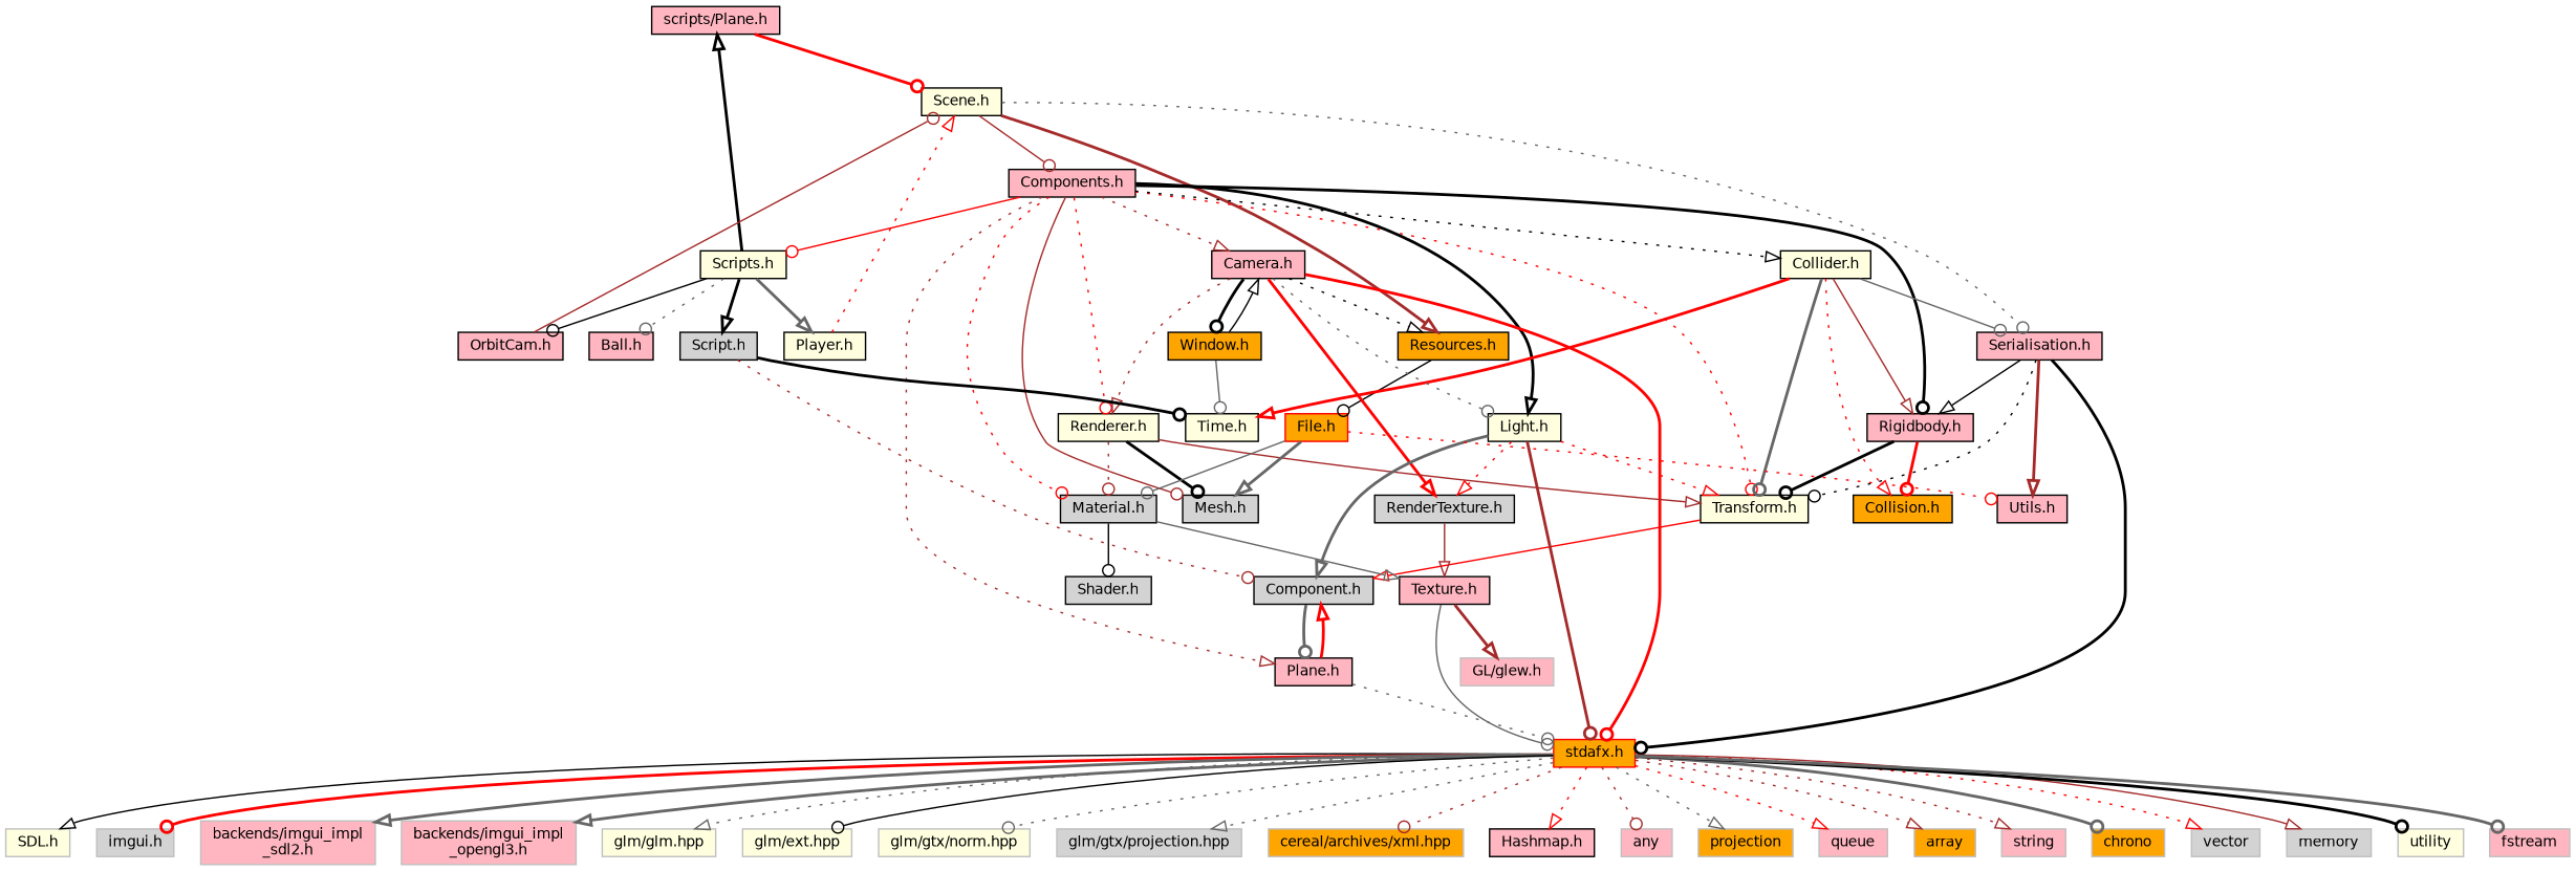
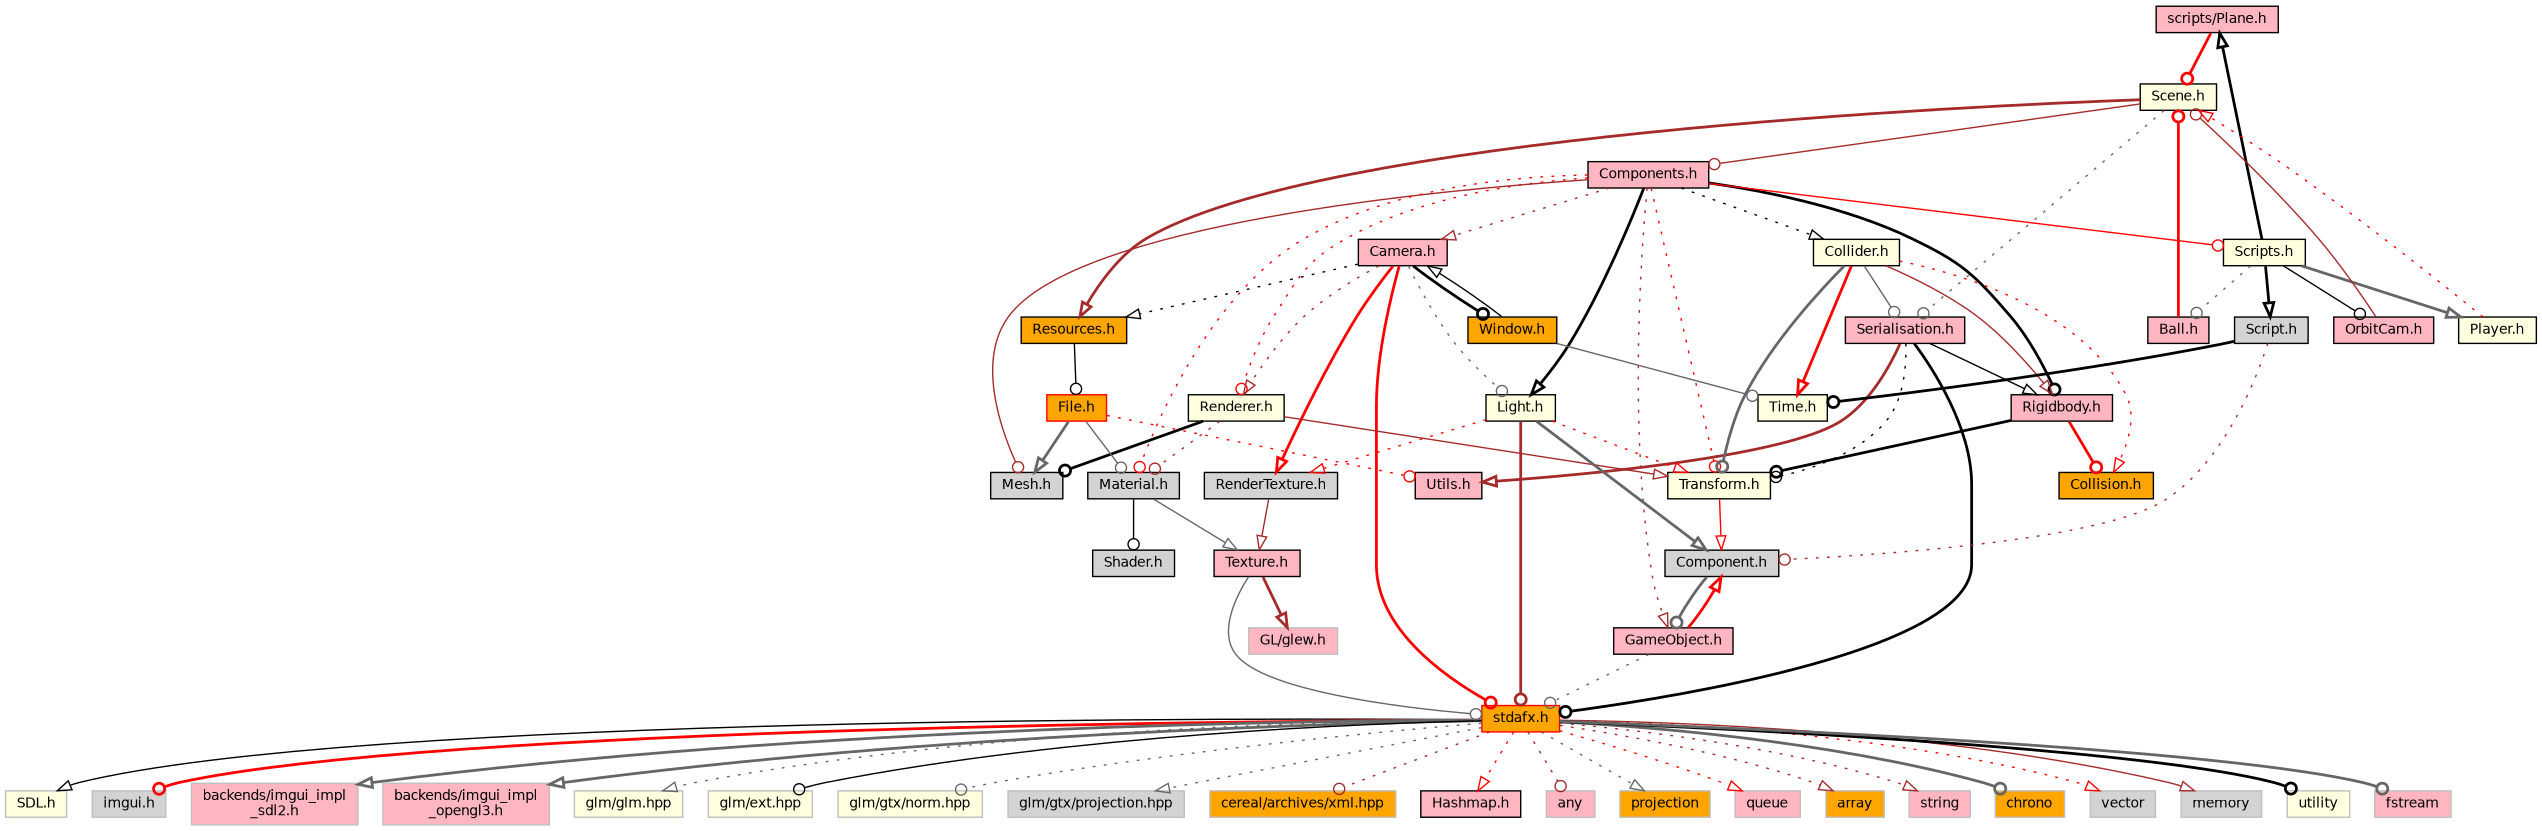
  digraph {
    node [color=black fillcolor=lightpink fontname=Helvetica fontsize=10 shape=record style=filled]
    edge [arrowhead=odot color=gray40 fontname=Helvetica fontsize=10 labelfontname=Helvetica labelfontsize=10 style=bold]
    n1 [fontcolor=black height=0.2 label="scripts/Plane.h" width=0.4]
    n2 [fillcolor=lightyellow height=0.2 label="Scene.h" width=0.4]
    n3 [height=0.2 label="Components.h" width=0.4]
    n4 [height=0.2 label="Serialisation.h" width=0.4]
    n5 [fillcolor=orange height=0.2 label="Resources.h" width=0.4]
    n6 [fillcolor=lightyellow height=0.2 label="Transform.h" width=0.4]
-   n7 [height=0.2 label="Plane.h" width=0.4]
+   n7 [height=0.2 label="GameObject.h" width=0.4]
    n8 [height=0.2 label="Rigidbody.h" width=0.4]
    n9 [fillcolor=lightyellow height=0.2 label="Collider.h" width=0.4]
    n10 [height=0.2 label="Camera.h" width=0.4]
    n11 [fillcolor=lightyellow height=0.2 label="Renderer.h" width=0.4]
    n12 [fillcolor=lightgrey height=0.2 label="Mesh.h" width=0.4]
    n13 [fillcolor=lightgrey height=0.2 label="Material.h" width=0.4]
    n14 [fillcolor=lightyellow height=0.2 label="Light.h" width=0.4]
    n15 [fillcolor=lightyellow height=0.2 label="Scripts.h" width=0.4]
    n16 [color=red fillcolor=orange height=0.2 label="stdafx.h" width=0.4]
    n17 [height=0.2 label="Utils.h" width=0.4]
    n18 [color=red fillcolor=orange height=0.2 label="File.h" width=0.4]
    n19 [fillcolor=lightgrey height=0.2 label="Component.h" width=0.4]
    n20 [fillcolor=orange height=0.2 label="Collision.h" width=0.4]
    n21 [fillcolor=lightyellow height=0.2 label="Time.h" width=0.4]
    n22 [fillcolor=lightgrey height=0.2 label="RenderTexture.h" width=0.4]
    n23 [fillcolor=orange height=0.2 label="Window.h" width=0.4]
    n24 [height=0.2 label="Texture.h" width=0.4]
    n25 [fillcolor=lightgrey height=0.2 label="Shader.h" width=0.4]
    n26 [fillcolor=lightgrey height=0.2 label="Script.h" width=0.4]
    n27 [height=0.2 label="Ball.h" width=0.4]
    n28 [height=0.2 label="OrbitCam.h" width=0.4]
    n29 [fillcolor=lightyellow height=0.2 label="Player.h" width=0.4]
    n30 [color=grey75 fillcolor=lightyellow height=0.2 label="SDL.h" width=0.4]
    n31 [color=grey75 fillcolor=lightgrey height=0.2 label="imgui.h" width=0.4]
    n32 [color=grey75 height=0.2 label="backends/imgui_impl\l_sdl2.h" width=0.4]
    n33 [color=grey75 height=0.2 label="backends/imgui_impl\l_opengl3.h" width=0.4]
    n34 [color=grey75 fillcolor=lightyellow height=0.2 label="glm/glm.hpp" width=0.4]
    n35 [color=grey75 fillcolor=lightyellow height=0.2 label="glm/ext.hpp" width=0.4]
    n36 [color=grey75 fillcolor=lightyellow height=0.2 label="glm/gtx/norm.hpp" width=0.4]
    n37 [color=grey75 fillcolor=lightgrey height=0.2 label="glm/gtx/projection.hpp" width=0.4]
    n38 [color=grey75 fillcolor=orange height=0.2 label="cereal/archives/xml.hpp" width=0.4]
    n39 [height=0.2 label="Hashmap.h" width=0.4]
    n40 [color=grey75 height=0.2 label=any width=0.4]
    n41 [color=grey75 fillcolor=orange height=0.2 label=projection width=0.4]
    n42 [color=grey75 height=0.2 label=queue width=0.4]
    n43 [color=grey75 fillcolor=orange height=0.2 label=array width=0.4]
    n44 [color=grey75 height=0.2 label=string width=0.4]
    n45 [color=grey75 fillcolor=orange height=0.2 label=chrono width=0.4]
    n46 [color=grey75 fillcolor=lightgrey height=0.2 label=vector width=0.4]
    n47 [color=grey75 fillcolor=lightgrey height=0.2 label=memory width=0.4]
    n48 [color=grey75 fillcolor=lightyellow height=0.2 label=utility width=0.4]
    n49 [color=grey75 height=0.2 label=fstream width=0.4]
    n50 [color=grey75 height=0.2 label="GL/glew.h" width=0.4]
    n1 -> n2 [color=red]
    n2 -> n3 [color=brown style=solid]
    n2 -> n4 [style=dotted]
    n2 -> n5 [arrowhead=onormal color=brown]
    n3 -> n6 [color=red style=dotted]
    n3 -> n7 [arrowhead=onormal color=brown style=dotted]
    n3 -> n8 [color=black]
    n3 -> n9 [arrowhead=onormal color=black style=dotted]
    n3 -> n10 [arrowhead=onormal color=brown style=dotted]
    n3 -> n11 [color=red style=dotted]
    n3 -> n12 [color=brown style=solid]
    n3 -> n13 [color=red style=dotted]
    n3 -> n14 [arrowhead=onormal color=black]
    n3 -> n15 [color=red style=solid]
    n4 -> n6 [color=black style=dotted]
    n4 -> n8 [arrowhead=onormal color=black style=solid]
    n4 -> n16 [color=black]
    n4 -> n17 [arrowhead=onormal color=brown]
    n5 -> n18 [color=black style=solid]
    n6 -> n19 [arrowhead=onormal color=red style=solid]
    n7 -> n16 [style=dotted]
    n7 -> n19 [arrowhead=onormal color=red]
    n8 -> n6 [color=black]
    n8 -> n20 [color=red]
    n9 -> n4 [style=solid]
    n9 -> n6
    n9 -> n8 [arrowhead=onormal color=brown style=solid]
    n9 -> n20 [arrowhead=onormal color=red style=dotted]
    n9 -> n21 [arrowhead=onormal color=red]
    n10 -> n5 [arrowhead=onormal color=black style=dotted]
    n10 -> n11 [arrowhead=onormal color=brown style=dotted]
    n10 -> n14 [style=dotted]
    n10 -> n16 [color=red]
    n10 -> n22 [arrowhead=onormal color=red]
    n10 -> n23 [color=black]
    n11 -> n6 [arrowhead=onormal color=brown style=solid]
    n11 -> n12 [color=black]
    n11 -> n13 [color=brown style=dotted]
    n13 -> n24 [arrowhead=onormal style=solid]
    n13 -> n25 [color=black style=solid]
    n14 -> n6 [arrowhead=onormal color=red style=dotted]
    n14 -> n16 [color=brown]
    n14 -> n19 [arrowhead=onormal]
    n14 -> n22 [arrowhead=onormal color=red style=dotted]
    n15 -> n1 [arrowhead=onormal color=black]
    n15 -> n26 [arrowhead=onormal color=black]
    n15 -> n27 [style=dotted]
    n15 -> n28 [color=black style=solid]
    n15 -> n29 [arrowhead=onormal]
    n16 -> n30 [arrowhead=onormal color=black style=solid]
    n16 -> n31 [color=red]
    n16 -> n32 [arrowhead=onormal]
    n16 -> n33 [arrowhead=onormal]
    n16 -> n34 [arrowhead=onormal style=dotted]
    n16 -> n35 [color=black style=solid]
    n16 -> n36 [style=dotted]
    n16 -> n37 [arrowhead=onormal style=dotted]
    n16 -> n38 [color=brown style=dotted]
    n16 -> n39 [arrowhead=onormal color=red style=dotted]
    n16 -> n40 [color=brown style=dotted]
    n16 -> n41 [arrowhead=onormal style=dotted]
    n16 -> n42 [arrowhead=onormal color=red style=dotted]
    n16 -> n43 [arrowhead=onormal color=brown style=dotted]
    n16 -> n44 [arrowhead=onormal color=brown style=dotted]
    n16 -> n45
    n16 -> n46 [arrowhead=onormal color=red style=dotted]
    n16 -> n47 [arrowhead=onormal color=brown style=solid]
    n16 -> n48 [color=black]
    n16 -> n49
    n18 -> n12 [arrowhead=onormal]
    n18 -> n13 [style=solid]
    n18 -> n17 [color=red style=dotted]
    n19 -> n7
    n22 -> n24 [arrowhead=onormal color=brown style=solid]
    n23 -> n10 [arrowhead=onormal color=black style=solid]
    n23 -> n21 [style=solid]
    n24 -> n16 [style=solid]
    n24 -> n50 [arrowhead=onormal color=brown]
    n26 -> n19 [color=brown style=dotted]
    n26 -> n21 [color=black]
+   n27 -> n2 [color=red]
    n28 -> n2 [color=brown style=solid]
    n29 -> n2 [arrowhead=onormal color=red style=dotted]
  }
